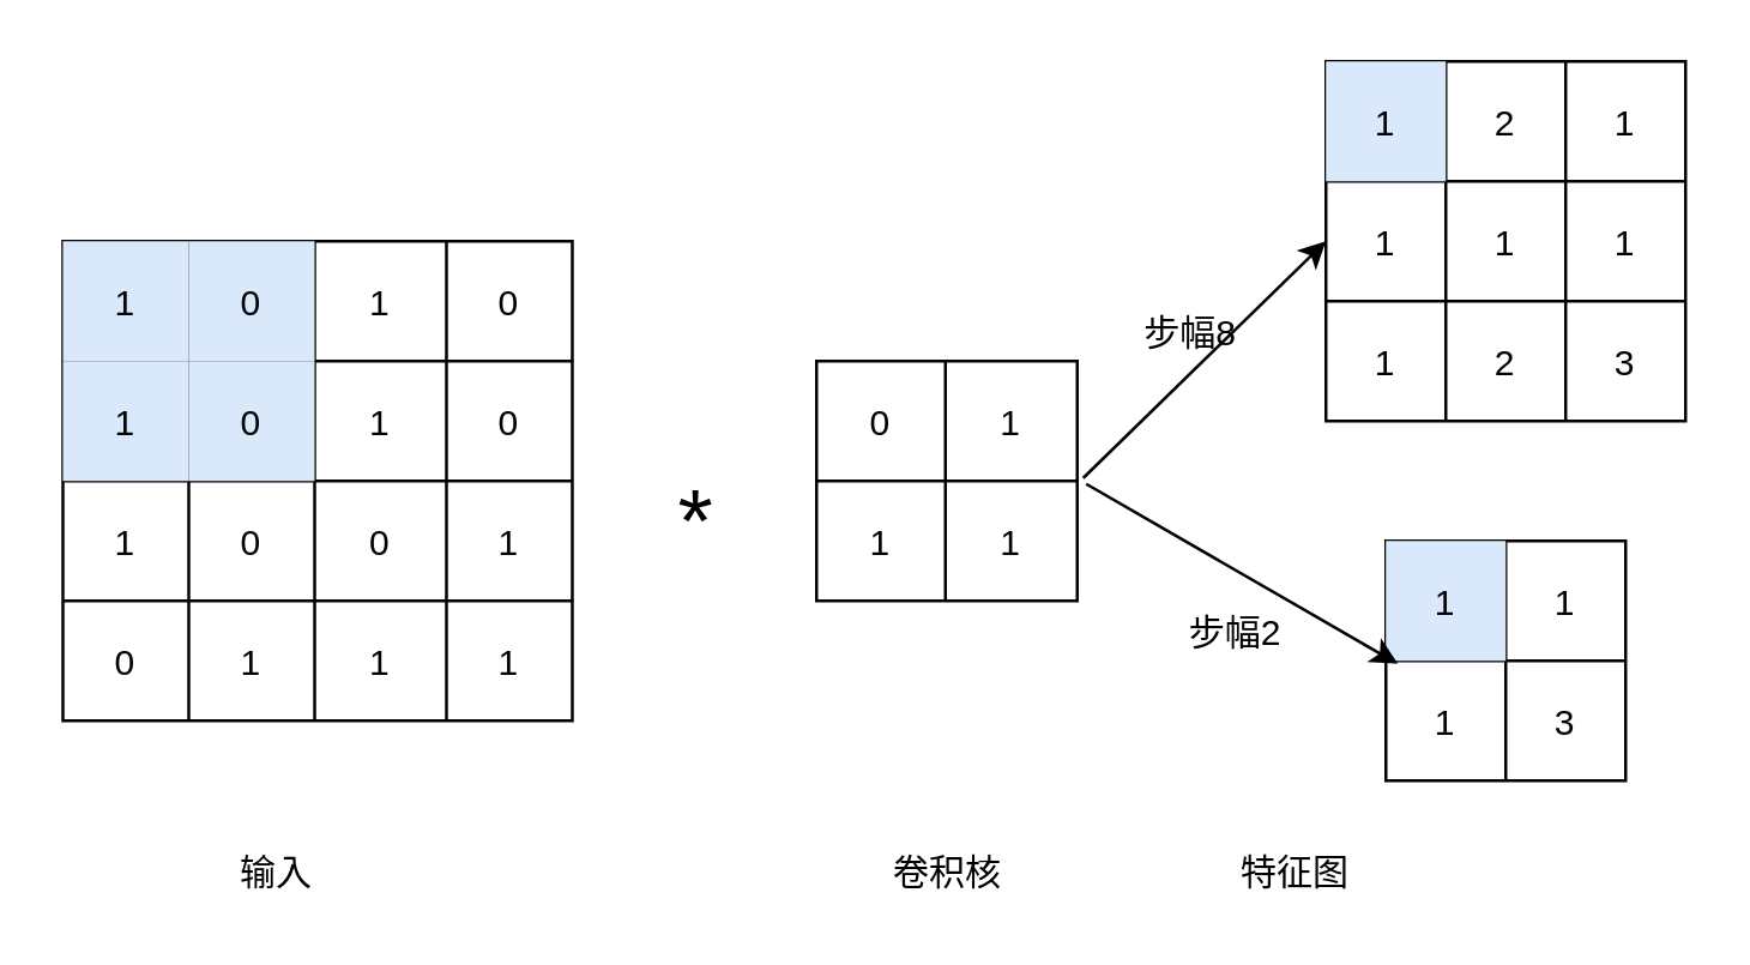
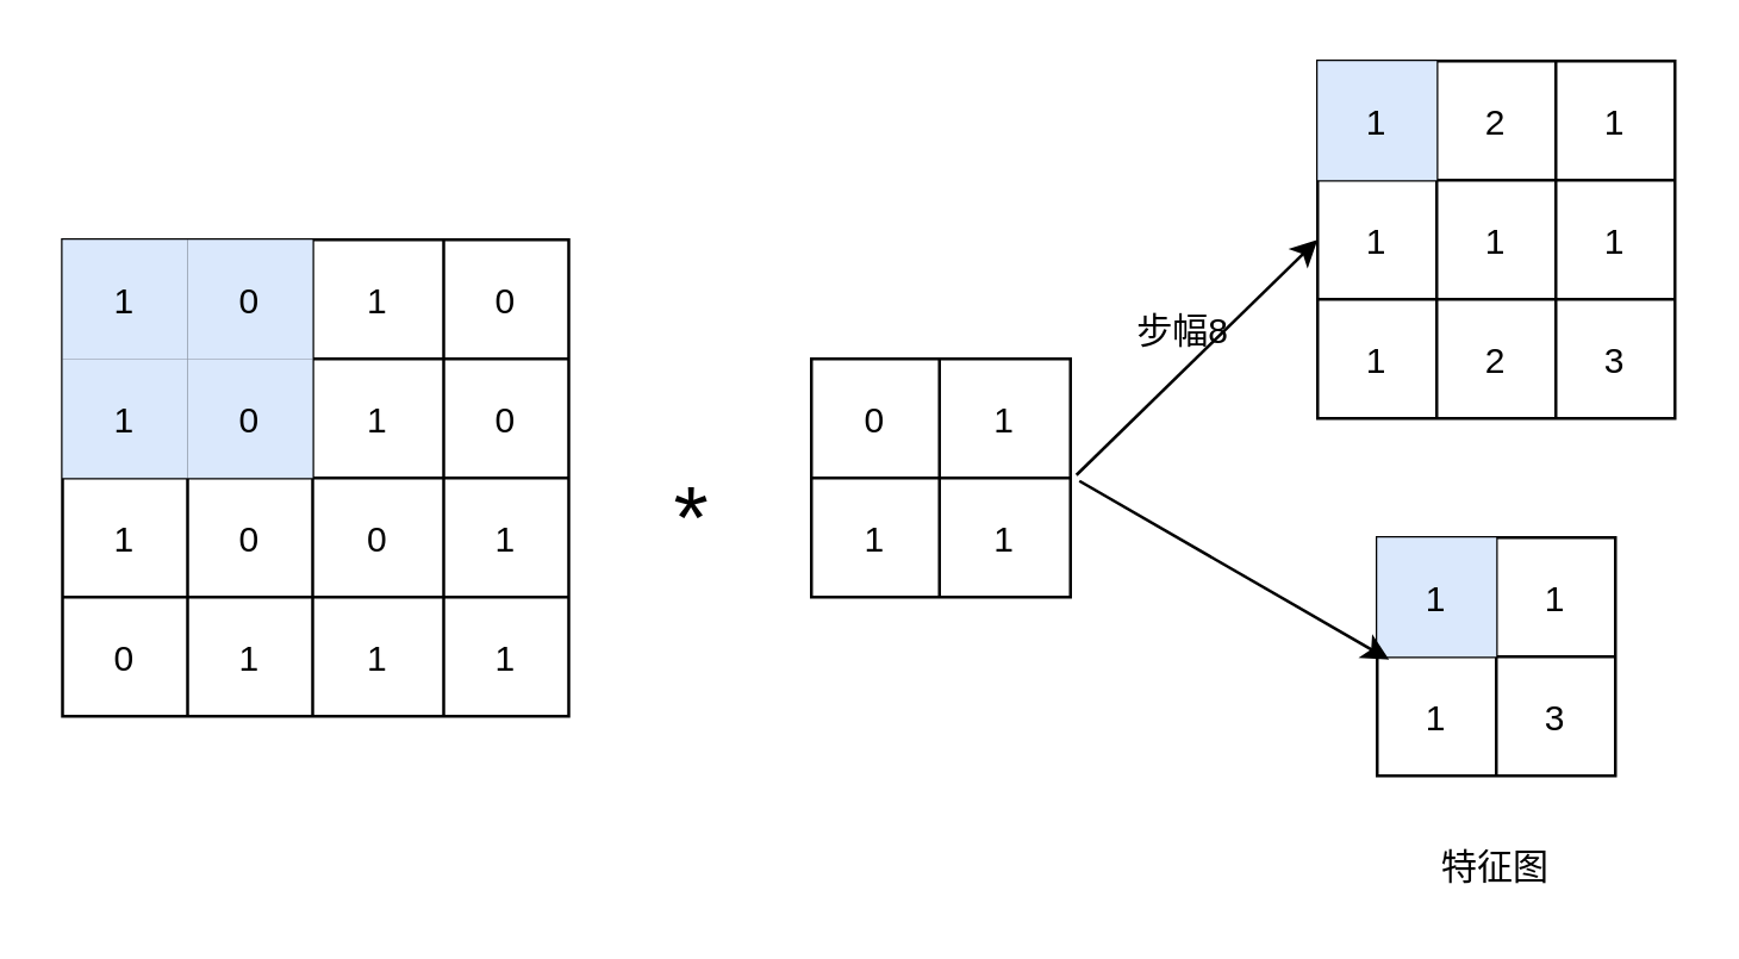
  <mxCell id="0" />
  <mxCell id="1" parent="0" />
  <mxCell id="2" value="" style="shape=table;startSize=0;container=1;collapsible=0;childLayout=tableLayout;" vertex="1" parent="1"><mxGeometry x="20.5" y="80" width="170" height="160" as="geometry" /></mxCell>
  <mxCell id="3" value="" style="shape=partialRectangle;collapsible=0;dropTarget=0;pointerEvents=0;fillColor=none;top=0;left=0;bottom=0;right=0;points=[[0,0.5],[1,0.5]];portConstraint=eastwest;" vertex="1" parent="2"><mxGeometry width="170" height="40" as="geometry" /></mxCell>
  <mxCell id="4" value="1" style="shape=partialRectangle;connectable=0;fillColor=#dae8fc;top=0;left=0;bottom=0;right=0;overflow=hidden;strokeColor=#6c8ebf;" vertex="1" parent="3"><mxGeometry width="42" height="40" as="geometry" /></mxCell>
  <mxCell id="5" value="0" style="shape=partialRectangle;connectable=0;fillColor=#dae8fc;top=0;left=0;bottom=0;right=0;overflow=hidden;strokeColor=#6c8ebf;" vertex="1" parent="3"><mxGeometry x="42" width="42" height="40" as="geometry" /></mxCell>
  <mxCell id="6" value="1" style="shape=partialRectangle;connectable=0;fillColor=none;top=0;left=0;bottom=0;right=0;overflow=hidden;" vertex="1" parent="3"><mxGeometry x="84" width="44" height="40" as="geometry" /></mxCell>
  <mxCell id="7" value="0" style="shape=partialRectangle;connectable=0;fillColor=none;top=0;left=0;bottom=0;right=0;overflow=hidden;" vertex="1" parent="3"><mxGeometry x="128" width="42" height="40" as="geometry" /></mxCell>
  <mxCell id="8" value="" style="shape=partialRectangle;collapsible=0;dropTarget=0;pointerEvents=0;fillColor=none;top=0;left=0;bottom=0;right=0;points=[[0,0.5],[1,0.5]];portConstraint=eastwest;" vertex="1" parent="2"><mxGeometry y="40" width="170" height="40" as="geometry" /></mxCell>
  <mxCell id="9" value="1" style="shape=partialRectangle;connectable=0;fillColor=#dae8fc;top=0;left=0;bottom=0;right=0;overflow=hidden;strokeColor=#6c8ebf;" vertex="1" parent="8"><mxGeometry width="42" height="40" as="geometry" /></mxCell>
  <mxCell id="10" value="0" style="shape=partialRectangle;connectable=0;fillColor=#dae8fc;top=0;left=0;bottom=0;right=0;overflow=hidden;strokeColor=#6c8ebf;" vertex="1" parent="8"><mxGeometry x="42" width="42" height="40" as="geometry" /></mxCell>
  <mxCell id="11" value="1" style="shape=partialRectangle;connectable=0;fillColor=none;top=0;left=0;bottom=0;right=0;overflow=hidden;" vertex="1" parent="8"><mxGeometry x="84" width="44" height="40" as="geometry" /></mxCell>
  <mxCell id="12" value="0" style="shape=partialRectangle;connectable=0;fillColor=none;top=0;left=0;bottom=0;right=0;overflow=hidden;" vertex="1" parent="8"><mxGeometry x="128" width="42" height="40" as="geometry" /></mxCell>
  <mxCell id="13" value="" style="shape=partialRectangle;collapsible=0;dropTarget=0;pointerEvents=0;fillColor=none;top=0;left=0;bottom=0;right=0;points=[[0,0.5],[1,0.5]];portConstraint=eastwest;" vertex="1" parent="2"><mxGeometry y="80" width="170" height="40" as="geometry" /></mxCell>
  <mxCell id="14" value="1" style="shape=partialRectangle;connectable=0;fillColor=none;top=0;left=0;bottom=0;right=0;overflow=hidden;" vertex="1" parent="13"><mxGeometry width="42" height="40" as="geometry" /></mxCell>
  <mxCell id="15" value="0" style="shape=partialRectangle;connectable=0;fillColor=none;top=0;left=0;bottom=0;right=0;overflow=hidden;" vertex="1" parent="13"><mxGeometry x="42" width="42" height="40" as="geometry" /></mxCell>
  <mxCell id="16" value="0" style="shape=partialRectangle;connectable=0;fillColor=none;top=0;left=0;bottom=0;right=0;overflow=hidden;" vertex="1" parent="13"><mxGeometry x="84" width="44" height="40" as="geometry" /></mxCell>
  <mxCell id="17" value="1" style="shape=partialRectangle;connectable=0;fillColor=none;top=0;left=0;bottom=0;right=0;overflow=hidden;" vertex="1" parent="13"><mxGeometry x="128" width="42" height="40" as="geometry" /></mxCell>
  <mxCell id="18" value="" style="shape=partialRectangle;collapsible=0;dropTarget=0;pointerEvents=0;fillColor=none;top=0;left=0;bottom=0;right=0;points=[[0,0.5],[1,0.5]];portConstraint=eastwest;" vertex="1" parent="2"><mxGeometry y="120" width="170" height="40" as="geometry" /></mxCell>
  <mxCell id="19" value="0" style="shape=partialRectangle;connectable=0;fillColor=none;top=0;left=0;bottom=0;right=0;overflow=hidden;" vertex="1" parent="18"><mxGeometry width="42" height="40" as="geometry" /></mxCell>
  <mxCell id="20" value="1" style="shape=partialRectangle;connectable=0;fillColor=none;top=0;left=0;bottom=0;right=0;overflow=hidden;" vertex="1" parent="18"><mxGeometry x="42" width="42" height="40" as="geometry" /></mxCell>
  <mxCell id="21" value="1" style="shape=partialRectangle;connectable=0;fillColor=none;top=0;left=0;bottom=0;right=0;overflow=hidden;" vertex="1" parent="18"><mxGeometry x="84" width="44" height="40" as="geometry" /></mxCell>
  <mxCell id="22" value="1" style="shape=partialRectangle;connectable=0;fillColor=none;top=0;left=0;bottom=0;right=0;overflow=hidden;" vertex="1" parent="18"><mxGeometry x="128" width="42" height="40" as="geometry" /></mxCell>
  <mxCell id="23" value="" style="shape=table;startSize=0;container=1;collapsible=0;childLayout=tableLayout;" vertex="1" parent="1"><mxGeometry x="272" y="120" width="87" height="80" as="geometry" /></mxCell>
  <mxCell id="24" value="" style="shape=partialRectangle;collapsible=0;dropTarget=0;pointerEvents=0;fillColor=none;top=0;left=0;bottom=0;right=0;points=[[0,0.5],[1,0.5]];portConstraint=eastwest;" vertex="1" parent="23"><mxGeometry width="87" height="40" as="geometry" /></mxCell>
  <mxCell id="25" value="0" style="shape=partialRectangle;connectable=0;fillColor=none;top=0;left=0;bottom=0;right=0;overflow=hidden;" vertex="1" parent="24"><mxGeometry width="43" height="40" as="geometry" /></mxCell>
  <mxCell id="26" value="1" style="shape=partialRectangle;connectable=0;fillColor=none;top=0;left=0;bottom=0;right=0;overflow=hidden;" vertex="1" parent="24"><mxGeometry x="43" width="44" height="40" as="geometry" /></mxCell>
  <mxCell id="27" value="" style="shape=partialRectangle;collapsible=0;dropTarget=0;pointerEvents=0;fillColor=none;top=0;left=0;bottom=0;right=0;points=[[0,0.5],[1,0.5]];portConstraint=eastwest;" vertex="1" parent="23"><mxGeometry y="40" width="87" height="40" as="geometry" /></mxCell>
  <mxCell id="28" value="1" style="shape=partialRectangle;connectable=0;fillColor=none;top=0;left=0;bottom=0;right=0;overflow=hidden;" vertex="1" parent="27"><mxGeometry width="43" height="40" as="geometry" /></mxCell>
  <mxCell id="29" value="1" style="shape=partialRectangle;connectable=0;fillColor=none;top=0;left=0;bottom=0;right=0;overflow=hidden;" vertex="1" parent="27"><mxGeometry x="43" width="44" height="40" as="geometry" /></mxCell>
  <mxCell id="30" value="*" style="text;strokeColor=none;fillColor=none;align=center;verticalAlign=middle;rounded=0;fontSize=30;" vertex="1" parent="1"><mxGeometry x="212" y="160" width="40" height="20" as="geometry" /></mxCell>
  <mxCell id="31" value="" style="shape=table;startSize=0;container=1;collapsible=0;childLayout=tableLayout;" vertex="1" parent="1"><mxGeometry x="442" y="20" width="120" height="120" as="geometry" /></mxCell>
  <mxCell id="32" value="" style="shape=partialRectangle;collapsible=0;dropTarget=0;pointerEvents=0;fillColor=none;top=0;left=0;bottom=0;right=0;points=[[0,0.5],[1,0.5]];portConstraint=eastwest;" vertex="1" parent="31"><mxGeometry width="120" height="40" as="geometry" /></mxCell>
  <mxCell id="33" value="1" style="shape=partialRectangle;connectable=0;fillColor=#dae8fc;top=0;left=0;bottom=0;right=0;overflow=hidden;strokeColor=#6c8ebf;" vertex="1" parent="32"><mxGeometry width="40" height="40" as="geometry" /></mxCell>
  <mxCell id="34" value="2" style="shape=partialRectangle;connectable=0;fillColor=none;top=0;left=0;bottom=0;right=0;overflow=hidden;" vertex="1" parent="32"><mxGeometry x="40" width="40" height="40" as="geometry" /></mxCell>
  <mxCell id="35" value="1" style="shape=partialRectangle;connectable=0;fillColor=none;top=0;left=0;bottom=0;right=0;overflow=hidden;" vertex="1" parent="32"><mxGeometry x="80" width="40" height="40" as="geometry" /></mxCell>
  <mxCell id="36" value="" style="shape=partialRectangle;collapsible=0;dropTarget=0;pointerEvents=0;fillColor=none;top=0;left=0;bottom=0;right=0;points=[[0,0.5],[1,0.5]];portConstraint=eastwest;" vertex="1" parent="31"><mxGeometry y="40" width="120" height="40" as="geometry" /></mxCell>
  <mxCell id="37" value="1" style="shape=partialRectangle;connectable=0;fillColor=none;top=0;left=0;bottom=0;right=0;overflow=hidden;" vertex="1" parent="36"><mxGeometry width="40" height="40" as="geometry" /></mxCell>
  <mxCell id="38" value="1" style="shape=partialRectangle;connectable=0;fillColor=none;top=0;left=0;bottom=0;right=0;overflow=hidden;" vertex="1" parent="36"><mxGeometry x="40" width="40" height="40" as="geometry" /></mxCell>
  <mxCell id="39" value="1" style="shape=partialRectangle;connectable=0;fillColor=none;top=0;left=0;bottom=0;right=0;overflow=hidden;" vertex="1" parent="36"><mxGeometry x="80" width="40" height="40" as="geometry" /></mxCell>
  <mxCell id="40" value="" style="shape=partialRectangle;collapsible=0;dropTarget=0;pointerEvents=0;fillColor=none;top=0;left=0;bottom=0;right=0;points=[[0,0.5],[1,0.5]];portConstraint=eastwest;" vertex="1" parent="31"><mxGeometry y="80" width="120" height="40" as="geometry" /></mxCell>
  <mxCell id="41" value="1" style="shape=partialRectangle;connectable=0;fillColor=none;top=0;left=0;bottom=0;right=0;overflow=hidden;" vertex="1" parent="40"><mxGeometry width="40" height="40" as="geometry" /></mxCell>
  <mxCell id="42" value="2" style="shape=partialRectangle;connectable=0;fillColor=none;top=0;left=0;bottom=0;right=0;overflow=hidden;" vertex="1" parent="40"><mxGeometry x="40" width="40" height="40" as="geometry" /></mxCell>
  <mxCell id="43" value="3" style="shape=partialRectangle;connectable=0;fillColor=none;top=0;left=0;bottom=0;right=0;overflow=hidden;" vertex="1" parent="40"><mxGeometry x="80" width="40" height="40" as="geometry" /></mxCell>
  <mxCell id="44" value="" style="endArrow=classic;exitX=1.023;exitY=-0.025;exitDx=0;exitDy=0;exitPerimeter=0;entryX=0;entryY=0.5;entryDx=0;entryDy=0;" edge="1" parent="1" source="27" target="36"><mxGeometry width="50" height="50" relative="1" as="geometry"><mxPoint x="372" y="160" as="sourcePoint" /><mxPoint x="422" y="110" as="targetPoint" /></mxGeometry></mxCell>
  <mxCell id="45" value="" style="shape=table;startSize=0;container=1;collapsible=0;childLayout=tableLayout;" vertex="1" parent="1"><mxGeometry x="462" y="180" width="80" height="80" as="geometry" /></mxCell>
  <mxCell id="46" value="" style="shape=partialRectangle;collapsible=0;dropTarget=0;pointerEvents=0;fillColor=none;top=0;left=0;bottom=0;right=0;points=[[0,0.5],[1,0.5]];portConstraint=eastwest;" vertex="1" parent="45"><mxGeometry width="80" height="40" as="geometry" /></mxCell>
  <mxCell id="47" value="1" style="shape=partialRectangle;connectable=0;fillColor=#dae8fc;top=0;left=0;bottom=0;right=0;overflow=hidden;strokeColor=#6c8ebf;" vertex="1" parent="46"><mxGeometry width="40" height="40" as="geometry" /></mxCell>
  <mxCell id="48" value="1" style="shape=partialRectangle;connectable=0;fillColor=none;top=0;left=0;bottom=0;right=0;overflow=hidden;" vertex="1" parent="46"><mxGeometry x="40" width="40" height="40" as="geometry" /></mxCell>
  <mxCell id="49" value="" style="shape=partialRectangle;collapsible=0;dropTarget=0;pointerEvents=0;fillColor=none;top=0;left=0;bottom=0;right=0;points=[[0,0.5],[1,0.5]];portConstraint=eastwest;" vertex="1" parent="45"><mxGeometry y="40" width="80" height="40" as="geometry" /></mxCell>
  <mxCell id="50" value="1" style="shape=partialRectangle;connectable=0;fillColor=none;top=0;left=0;bottom=0;right=0;overflow=hidden;" vertex="1" parent="49"><mxGeometry width="40" height="40" as="geometry" /></mxCell>
  <mxCell id="51" value="3" style="shape=partialRectangle;connectable=0;fillColor=none;top=0;left=0;bottom=0;right=0;overflow=hidden;" vertex="1" parent="49"><mxGeometry x="40" width="40" height="40" as="geometry" /></mxCell>
  <mxCell id="52" value="" style="endArrow=classic;entryX=0.05;entryY=0.025;entryDx=0;entryDy=0;entryPerimeter=0;" edge="1" parent="1" target="49"><mxGeometry width="50" height="50" relative="1" as="geometry"><mxPoint x="362" y="161" as="sourcePoint" /><mxPoint x="432" y="190" as="targetPoint" /></mxGeometry></mxCell>
  <mxCell id="53" value="步幅8" style="text;strokeColor=none;fillColor=none;align=center;verticalAlign=middle;rounded=0;" vertex="1" parent="1"><mxGeometry x="377" y="100" width="40" height="20" as="geometry" /></mxCell>
- <mxCell id="54" value="步幅2" style="text;strokeColor=none;fillColor=none;align=center;verticalAlign=middle;rounded=0;" vertex="1" parent="1"><mxGeometry x="392" y="200" width="40" height="20" as="geometry" /></mxCell>
- <mxCell id="55" value="输入" style="text;strokeColor=none;fillColor=none;align=center;verticalAlign=middle;rounded=0;" vertex="1" parent="1"><mxGeometry x="72" y="280" width="40" height="20" as="geometry" /></mxCell>
- <mxCell id="56" value="卷积核" style="text;strokeColor=none;fillColor=none;align=center;verticalAlign=middle;rounded=0;" vertex="1" parent="1"><mxGeometry x="296" y="280" width="40" height="20" as="geometry" /></mxCell>
- <mxCell id="57" value="特征图" style="text;strokeColor=none;fillColor=none;align=center;verticalAlign=middle;rounded=0;" vertex="1" parent="1"><mxGeometry x="412" y="280" width="40" height="20" as="geometry" /></mxCell>
+ <mxCell id="57" value="特征图" style="text;strokeColor=none;fillColor=none;align=center;verticalAlign=middle;rounded=0;" vertex="1" parent="1"><mxGeometry x="482" y="280" width="40" height="20" as="geometry" /></mxCell>
